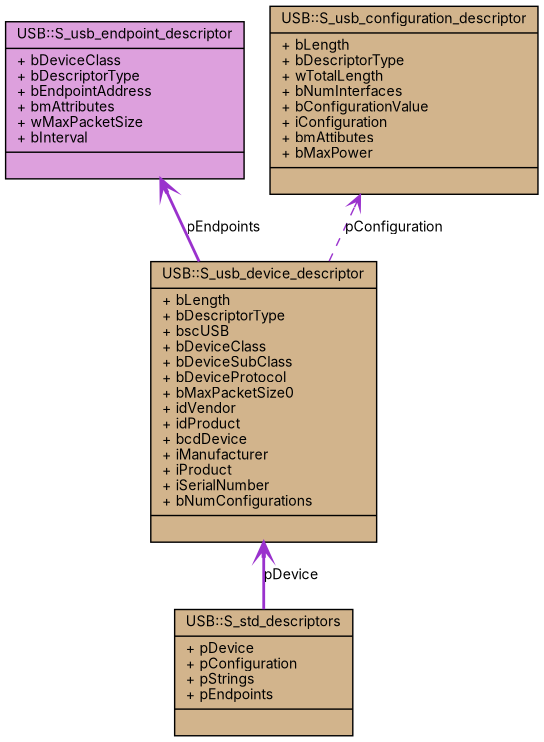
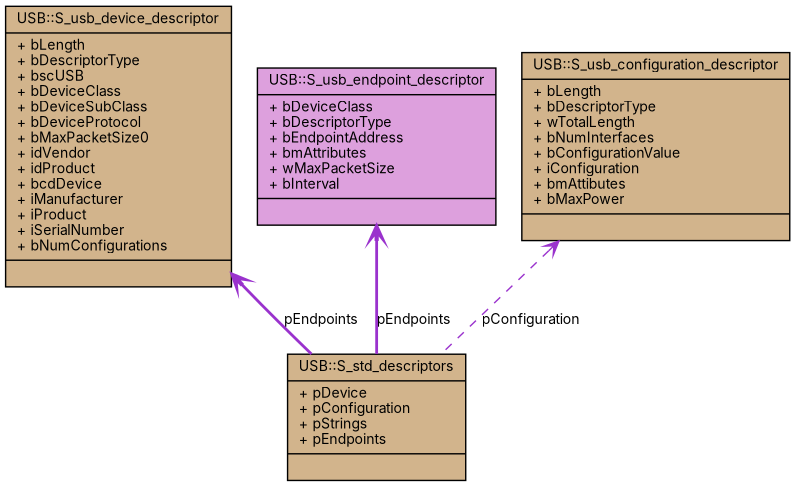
  digraph {
    fontname=Inter
    node [color=black fillcolor=tan fontname=Inter fontsize=10 shape=record style=filled]
    edge [arrowtail=open color=darkorchid3 dir=back fontname=Inter fontsize=10 labelfontname=FreeSans labelfontsize=10 style=bold]
    n1 [fontcolor=black height=0.2 label="{USB::S_std_descriptors\n|+ pDevice\l+ pConfiguration\l+ pStrings\l+ pEndpoints\l|}" width=0.4]
    n2 [height=0.2 label="{USB::S_usb_device_descriptor\n|+ bLength\l+ bDescriptorType\l+ bscUSB\l+ bDeviceClass\l+ bDeviceSubClass\l+ bDeviceProtocol\l+ bMaxPacketSize0\l+ idVendor\l+ idProduct\l+ bcdDevice\l+ iManufacturer\l+ iProduct\l+ iSerialNumber\l+ bNumConfigurations\l|}" width=0.4]
    n3 [fillcolor=plum height=0.2 label="{USB::S_usb_endpoint_descriptor\n|+ bDeviceClass\l+ bDescriptorType\l+ bEndpointAddress\l+ bmAttributes\l+ wMaxPacketSize\l+ bInterval\l|}" width=0.4]
    n4 [height=0.2 label="{USB::S_usb_configuration_descriptor\n|+ bLength\l+ bDescriptorType\l+ wTotalLength\l+ bNumInterfaces\l+ bConfigurationValue\l+ iConfiguration\l+ bmAttibutes\l+ bMaxPower\l|}" width=0.4]
-   n2 -> n1 [label=pDevice]
-   n3 -> n2 [label=pEndpoints]
-   n4 -> n2 [label=pConfiguration style=dashed]
+   n2 -> n1 [label=pEndpoints]
+   n3 -> n1 [label=pEndpoints]
+   n4 -> n1 [label=pConfiguration style=dashed]
  }
